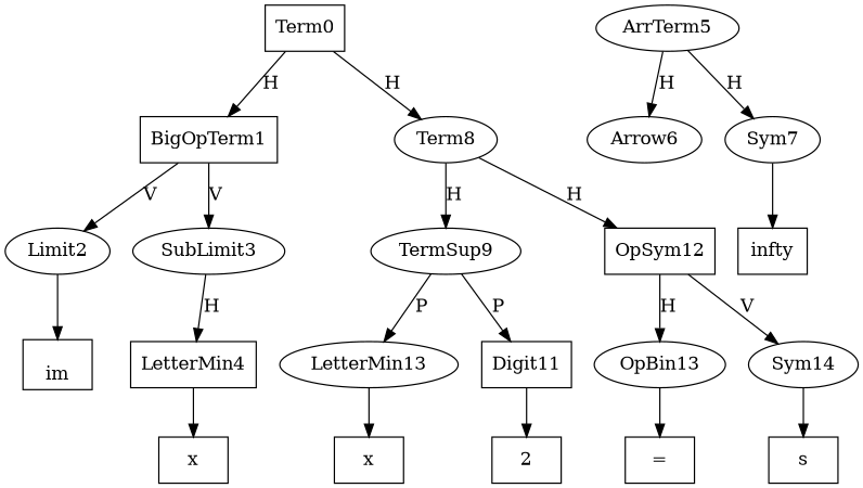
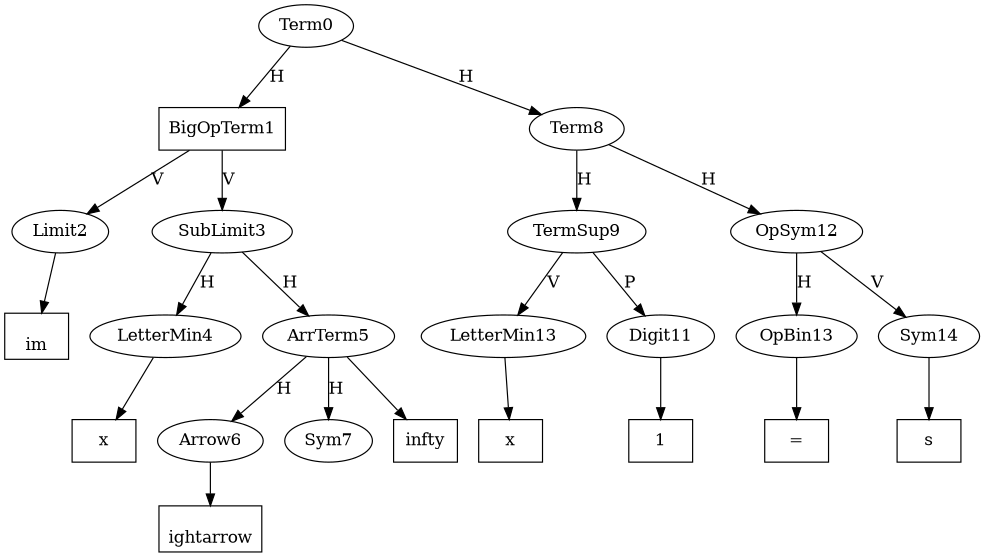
  digraph {
    BigOpTerm1 [shape=box]
-   Term0 [shape=box]
+   Term0
    Term8
    Limit2
    SubLimit3
    TermSup9
-   OpSym12 [shape=box]
+   OpSym12
    n8 [label="\lim" shape=box]
-   LetterMin4 [shape=box]
+   LetterMin4
    ArrTerm5
    n11 [label=x shape=box]
    Arrow6
    Sym7
+   n14 [label="\rightarrow" shape=box]
    n15 [label="\infty" shape=box]
    n16 [label=LetterMin13]
-   Digit11 [shape=box]
+   Digit11
    OpBin13
    Sym14
    n20 [label=x shape=box]
-   n21 [label=2 shape=box]
+   n21 [label=1 shape=box]
    n22 [label="=" shape=box]
    n23 [label=s shape=box]
    BigOpTerm1 -> Limit2 [label=V]
    BigOpTerm1 -> SubLimit3 [label=V]
    Term0 -> BigOpTerm1 [label=H]
    Term0 -> Term8 [label=H]
    Term8 -> TermSup9 [label=H]
    Term8 -> OpSym12 [label=H]
    Limit2 -> n8
    SubLimit3 -> LetterMin4 [label=H]
-   TermSup9 -> n16 [label=P]
+   SubLimit3 -> ArrTerm5 [label=H]
+   TermSup9 -> n16 [label=V]
    TermSup9 -> Digit11 [label=P]
    OpSym12 -> OpBin13 [label=H]
    OpSym12 -> Sym14 [label=V]
    LetterMin4 -> n11
    ArrTerm5 -> Arrow6 [label=H]
    ArrTerm5 -> Sym7 [label=H]
-   Sym7 -> n15
+   Arrow6 -> n14
+   ArrTerm5 -> n15
    n16 -> n20
    Digit11 -> n21
    OpBin13 -> n22
    Sym14 -> n23
  }
